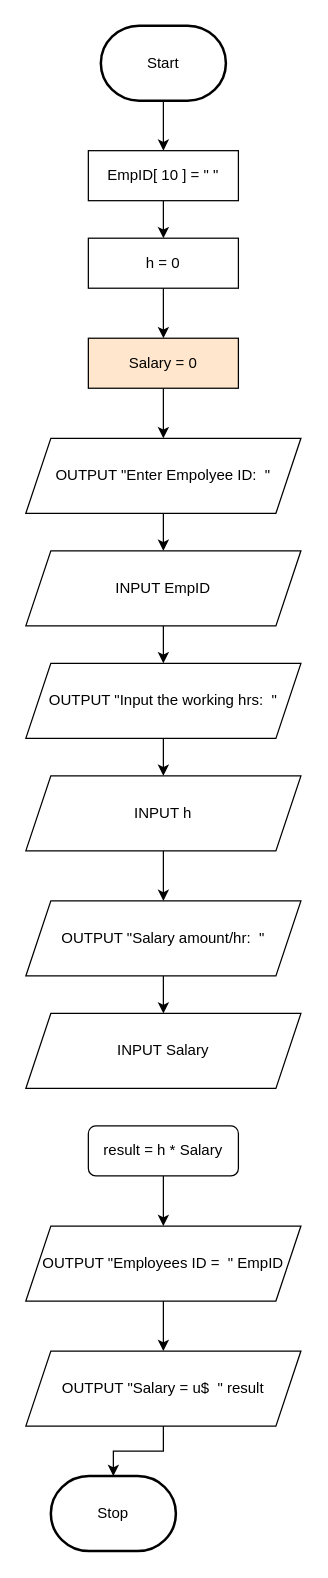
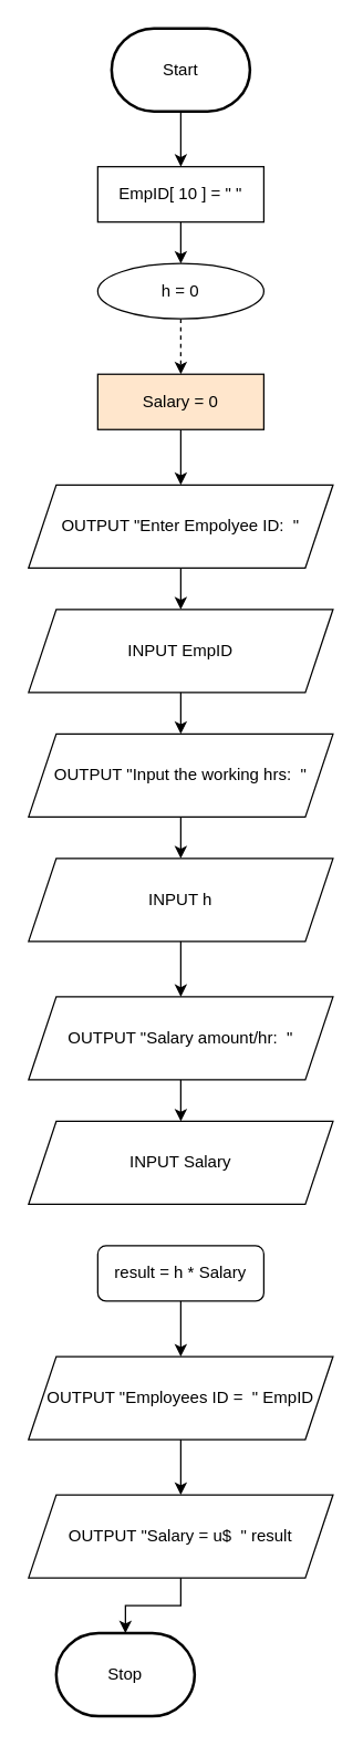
  <mxCell id="0" />
  <mxCell id="1" parent="0" />
  <mxCell id="2" style="edgeStyle=orthogonalEdgeStyle;rounded=0;orthogonalLoop=1;jettySize=auto;html=1;entryX=0.5;entryY=0;entryDx=0;entryDy=0;" edge="1" parent="1" source="3" target="6"><mxGeometry relative="1" as="geometry" /></mxCell>
  <mxCell id="3" value="Start" style="strokeWidth=2;html=1;shape=mxgraph.flowchart.terminator;whiteSpace=wrap;" vertex="1" parent="1"><mxGeometry x="80" y="20" width="100" height="60" as="geometry" /></mxCell>
  <mxCell id="4" value="Stop" style="strokeWidth=2;html=1;shape=mxgraph.flowchart.terminator;whiteSpace=wrap;" vertex="1" parent="1"><mxGeometry x="40" y="1180" width="100" height="60" as="geometry" /></mxCell>
  <mxCell id="5" style="edgeStyle=orthogonalEdgeStyle;rounded=0;orthogonalLoop=1;jettySize=auto;html=1;entryX=0.5;entryY=0;entryDx=0;entryDy=0;" edge="1" parent="1" source="6" target="8"><mxGeometry relative="1" as="geometry" /></mxCell>
  <mxCell id="6" value="EmpID[ 10 ] = &quot; &quot;" style="rounded=0;whiteSpace=wrap;html=1;" vertex="1" parent="1"><mxGeometry x="70" y="120" width="120" height="40" as="geometry" /></mxCell>
- <mxCell id="7" style="edgeStyle=orthogonalEdgeStyle;rounded=0;orthogonalLoop=1;jettySize=auto;html=1;entryX=0.5;entryY=0;entryDx=0;entryDy=0;" edge="1" parent="1" source="8" target="10"><mxGeometry relative="1" as="geometry" /></mxCell>
- <mxCell id="8" value="h = 0" style="rounded=0;whiteSpace=wrap;html=1;" vertex="1" parent="1"><mxGeometry x="70" y="190" width="120" height="40" as="geometry" /></mxCell>
+ <mxCell id="7" style="edgeStyle=orthogonalEdgeStyle;rounded=0;orthogonalLoop=1;jettySize=auto;html=1;entryX=0.5;entryY=0;entryDx=0;entryDy=0;dashed=1;" edge="1" parent="1" source="8" target="10"><mxGeometry relative="1" as="geometry" /></mxCell>
+ <mxCell id="8" value="h = 0" style="ellipse;whiteSpace=wrap;html=1;" vertex="1" parent="1"><mxGeometry x="70" y="190" width="120" height="40" as="geometry" /></mxCell>
  <mxCell id="9" style="edgeStyle=orthogonalEdgeStyle;rounded=0;orthogonalLoop=1;jettySize=auto;html=1;entryX=0.5;entryY=0;entryDx=0;entryDy=0;" edge="1" parent="1" source="10" target="12"><mxGeometry relative="1" as="geometry" /></mxCell>
  <mxCell id="10" value="Salary = 0" style="rounded=0;whiteSpace=wrap;html=1;fillColor=#ffe6cc;" vertex="1" parent="1"><mxGeometry x="70" y="270" width="120" height="40" as="geometry" /></mxCell>
  <mxCell id="11" style="edgeStyle=orthogonalEdgeStyle;rounded=0;orthogonalLoop=1;jettySize=auto;html=1;entryX=0.5;entryY=0;entryDx=0;entryDy=0;" edge="1" parent="1" source="12" target="14"><mxGeometry relative="1" as="geometry" /></mxCell>
  <mxCell id="12" value="OUTPUT &quot;Enter Empolyee ID:&amp;nbsp; &quot;" style="shape=parallelogram;perimeter=parallelogramPerimeter;whiteSpace=wrap;html=1;fixedSize=1;" vertex="1" parent="1"><mxGeometry x="20" y="350" width="220" height="60" as="geometry" /></mxCell>
  <mxCell id="13" style="edgeStyle=orthogonalEdgeStyle;rounded=0;orthogonalLoop=1;jettySize=auto;html=1;entryX=0.5;entryY=0;entryDx=0;entryDy=0;" edge="1" parent="1" source="14" target="16"><mxGeometry relative="1" as="geometry" /></mxCell>
  <mxCell id="14" value="INPUT EmpID" style="shape=parallelogram;perimeter=parallelogramPerimeter;whiteSpace=wrap;html=1;fixedSize=1;" vertex="1" parent="1"><mxGeometry x="20" y="440" width="220" height="60" as="geometry" /></mxCell>
  <mxCell id="15" style="edgeStyle=orthogonalEdgeStyle;rounded=0;orthogonalLoop=1;jettySize=auto;html=1;entryX=0.5;entryY=0;entryDx=0;entryDy=0;" edge="1" parent="1" source="16" target="18"><mxGeometry relative="1" as="geometry" /></mxCell>
  <mxCell id="16" value="OUTPUT &quot;Input the working hrs:&amp;nbsp; &quot;" style="shape=parallelogram;perimeter=parallelogramPerimeter;whiteSpace=wrap;html=1;fixedSize=1;" vertex="1" parent="1"><mxGeometry x="20" y="530" width="220" height="60" as="geometry" /></mxCell>
  <mxCell id="17" style="edgeStyle=orthogonalEdgeStyle;rounded=0;orthogonalLoop=1;jettySize=auto;html=1;entryX=0.5;entryY=0;entryDx=0;entryDy=0;" edge="1" parent="1" source="18" target="20"><mxGeometry relative="1" as="geometry" /></mxCell>
  <mxCell id="18" value="INPUT h" style="shape=parallelogram;perimeter=parallelogramPerimeter;whiteSpace=wrap;html=1;fixedSize=1;" vertex="1" parent="1"><mxGeometry x="20" y="620" width="220" height="60" as="geometry" /></mxCell>
  <mxCell id="19" style="edgeStyle=orthogonalEdgeStyle;rounded=0;orthogonalLoop=1;jettySize=auto;html=1;entryX=0.5;entryY=0;entryDx=0;entryDy=0;" edge="1" parent="1" source="20" target="21"><mxGeometry relative="1" as="geometry" /></mxCell>
  <mxCell id="20" value="OUTPUT &quot;Salary amount/hr:&amp;nbsp; &quot;" style="shape=parallelogram;perimeter=parallelogramPerimeter;whiteSpace=wrap;html=1;fixedSize=1;" vertex="1" parent="1"><mxGeometry x="20" y="720" width="220" height="60" as="geometry" /></mxCell>
  <mxCell id="21" value="INPUT Salary" style="shape=parallelogram;perimeter=parallelogramPerimeter;whiteSpace=wrap;html=1;fixedSize=1;" vertex="1" parent="1"><mxGeometry x="20" y="810" width="220" height="60" as="geometry" /></mxCell>
  <mxCell id="22" style="edgeStyle=orthogonalEdgeStyle;rounded=0;orthogonalLoop=1;jettySize=auto;html=1;" edge="1" parent="1" source="23" target="25"><mxGeometry relative="1" as="geometry" /></mxCell>
  <mxCell id="23" value="result = h * Salary" style="whiteSpace=wrap;html=1;rounded=1;" vertex="1" parent="1"><mxGeometry x="70" y="900" width="120" height="40" as="geometry" /></mxCell>
  <mxCell id="24" style="edgeStyle=orthogonalEdgeStyle;rounded=0;orthogonalLoop=1;jettySize=auto;html=1;entryX=0.5;entryY=0;entryDx=0;entryDy=0;" edge="1" parent="1" source="25" target="27"><mxGeometry relative="1" as="geometry" /></mxCell>
  <mxCell id="25" value="OUTPUT &quot;Employees ID =&amp;nbsp; &quot; EmpID" style="shape=parallelogram;perimeter=parallelogramPerimeter;whiteSpace=wrap;html=1;fixedSize=1;" vertex="1" parent="1"><mxGeometry x="20" y="980" width="220" height="60" as="geometry" /></mxCell>
  <mxCell id="26" style="edgeStyle=orthogonalEdgeStyle;rounded=0;orthogonalLoop=1;jettySize=auto;html=1;entryX=0.5;entryY=0;entryDx=0;entryDy=0;entryPerimeter=0;" edge="1" parent="1" source="27" target="4"><mxGeometry relative="1" as="geometry" /></mxCell>
  <mxCell id="27" value="OUTPUT &quot;Salary = u$&amp;nbsp; &quot; result" style="shape=parallelogram;perimeter=parallelogramPerimeter;whiteSpace=wrap;html=1;fixedSize=1;" vertex="1" parent="1"><mxGeometry x="20" y="1080" width="220" height="60" as="geometry" /></mxCell>
